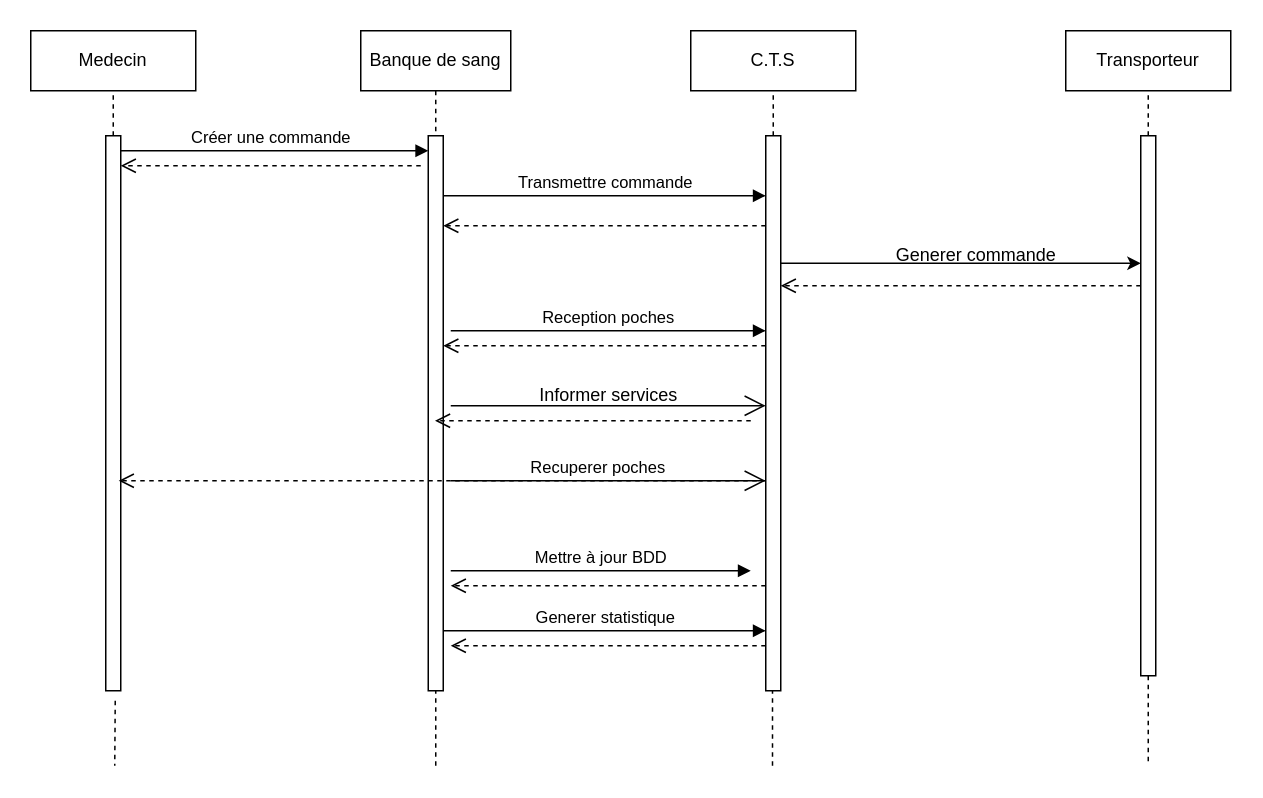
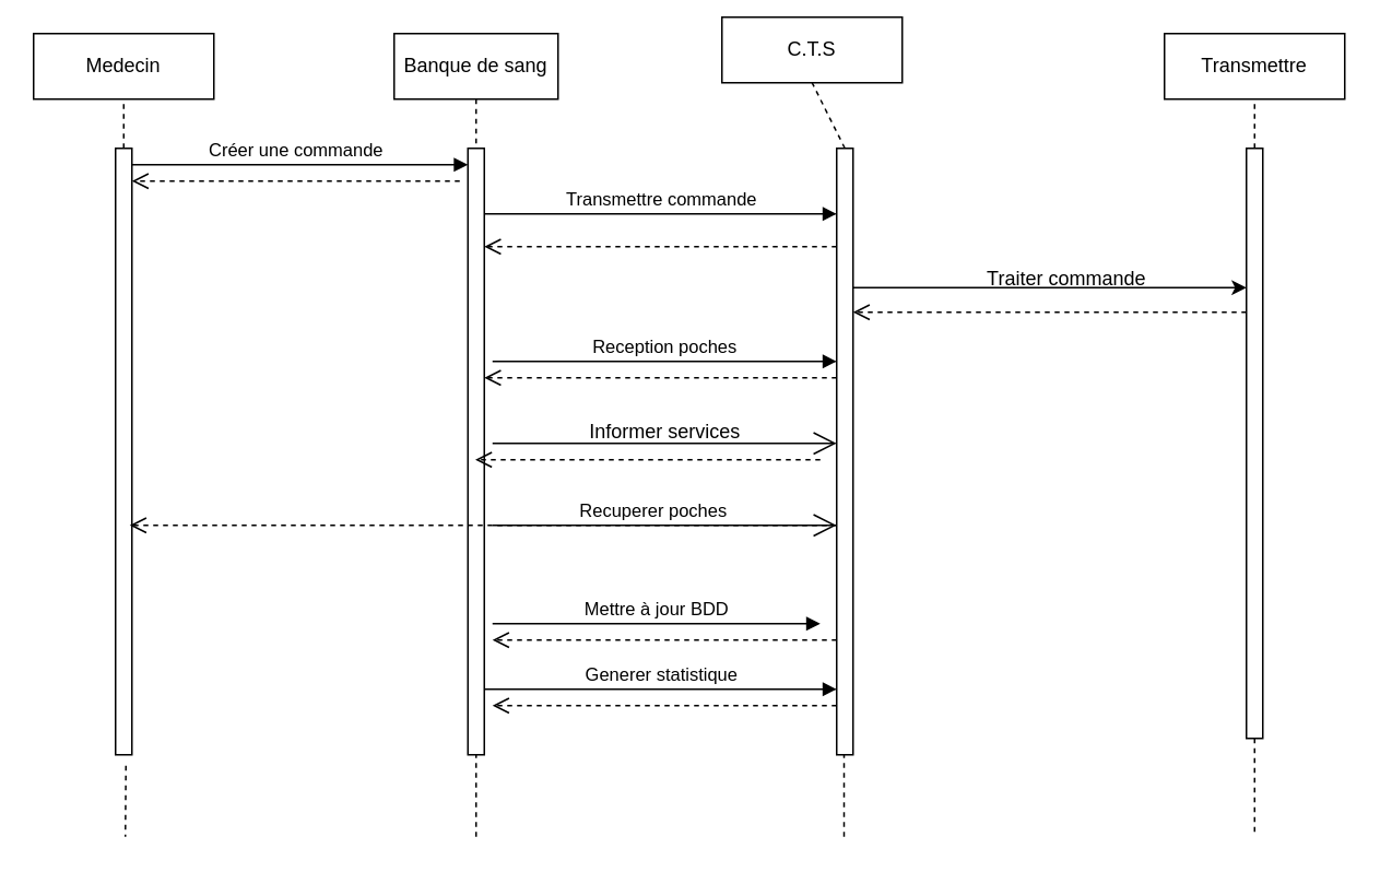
  <mxCell id="0" />
  <mxCell id="1" parent="0" />
  <mxCell id="2" value="Banque de sang" style="shape=umlLifeline;perimeter=lifelinePerimeter;whiteSpace=wrap;html=1;container=0;dropTarget=0;collapsible=0;recursiveResize=0;outlineConnect=0;portConstraint=eastwest;newEdgeStyle={&quot;edgeStyle&quot;:&quot;elbowEdgeStyle&quot;,&quot;elbow&quot;:&quot;vertical&quot;,&quot;curved&quot;:0,&quot;rounded&quot;:0};" parent="1" vertex="1"><mxGeometry x="240" y="20" width="100" height="300" as="geometry" /></mxCell>
  <mxCell id="3" value="Créer une commande" style="html=1;verticalAlign=bottom;endArrow=block;edgeStyle=elbowEdgeStyle;elbow=vertical;curved=0;rounded=0;" parent="1" source="18" target="7" edge="1"><mxGeometry x="-0.024" relative="1" as="geometry"><mxPoint x="85" y="100" as="sourcePoint" /><Array as="points"><mxPoint x="170" y="100" /></Array><mxPoint as="offset" /></mxGeometry></mxCell>
  <mxCell id="4" value="" style="html=1;verticalAlign=bottom;endArrow=open;dashed=1;endSize=8;curved=0;rounded=0;" edge="1" parent="1" target="18"><mxGeometry relative="1" as="geometry"><mxPoint x="280" y="110" as="sourcePoint" /><mxPoint x="85" y="110" as="targetPoint" /><Array as="points" /></mxGeometry></mxCell>
  <mxCell id="5" value="Transmettre commande" style="html=1;verticalAlign=bottom;endArrow=block;curved=0;rounded=0;" edge="1" target="8" parent="1" source="7"><mxGeometry relative="1" as="geometry"><mxPoint x="220" y="165" as="sourcePoint" /><mxPoint x="415" y="165" as="targetPoint" /><Array as="points"><mxPoint x="420" y="130" /></Array></mxGeometry></mxCell>
  <mxCell id="6" value="" style="html=1;verticalAlign=bottom;endArrow=open;dashed=1;endSize=8;curved=0;rounded=0;" edge="1" parent="1"><mxGeometry relative="1" as="geometry"><mxPoint x="295" y="150" as="targetPoint" /><mxPoint x="510" y="150" as="sourcePoint" /></mxGeometry></mxCell>
  <mxCell id="7" value="" style="html=1;points=[];perimeter=orthogonalPerimeter;outlineConnect=0;targetShapes=umlLifeline;portConstraint=eastwest;newEdgeStyle={&quot;edgeStyle&quot;:&quot;elbowEdgeStyle&quot;,&quot;elbow&quot;:&quot;vertical&quot;,&quot;curved&quot;:0,&quot;rounded&quot;:0};" parent="1" vertex="1"><mxGeometry x="285" y="90" width="10" height="370" as="geometry" /></mxCell>
  <mxCell id="8" value="" style="html=1;points=[[0,0,0,0,5],[0,1,0,0,-5],[1,0,0,0,5],[1,1,0,0,-5]];perimeter=orthogonalPerimeter;outlineConnect=0;targetShapes=umlLifeline;portConstraint=eastwest;newEdgeStyle={&quot;curved&quot;:0,&quot;rounded&quot;:0};" vertex="1" parent="1"><mxGeometry x="510" y="90" width="10" height="370" as="geometry" /></mxCell>
- <mxCell id="9" value="C.T.S" style="html=1;whiteSpace=wrap;" vertex="1" parent="1"><mxGeometry x="460" y="20" width="110" height="40" as="geometry" /></mxCell>
+ <mxCell id="9" value="C.T.S" style="html=1;whiteSpace=wrap;" vertex="1" parent="1"><mxGeometry x="440" y="10" width="110" height="40" as="geometry" /></mxCell>
  <mxCell id="10" value="" style="endArrow=none;dashed=1;html=1;rounded=0;entryX=0.5;entryY=1;entryDx=0;entryDy=0;" edge="1" parent="1" target="9"><mxGeometry width="50" height="50" relative="1" as="geometry"><mxPoint x="515" y="90" as="sourcePoint" /><mxPoint x="400" y="120" as="targetPoint" /></mxGeometry></mxCell>
- <mxCell id="11" value="Transporteur" style="html=1;whiteSpace=wrap;" vertex="1" parent="1"><mxGeometry x="710" y="20" width="110" height="40" as="geometry" /></mxCell>
+ <mxCell id="11" value="Transmettre" style="html=1;whiteSpace=wrap;" vertex="1" parent="1"><mxGeometry x="710" y="20" width="110" height="40" as="geometry" /></mxCell>
  <mxCell id="12" value="" style="html=1;points=[[0,0,0,0,5],[0,1,0,0,-5],[1,0,0,0,5],[1,1,0,0,-5]];perimeter=orthogonalPerimeter;outlineConnect=0;targetShapes=umlLifeline;portConstraint=eastwest;newEdgeStyle={&quot;curved&quot;:0,&quot;rounded&quot;:0};" vertex="1" parent="1"><mxGeometry x="760" y="90" width="10" height="360" as="geometry" /></mxCell>
  <mxCell id="13" value="" style="endArrow=none;dashed=1;html=1;rounded=0;entryX=0.5;entryY=1;entryDx=0;entryDy=0;" edge="1" parent="1" source="12" target="11"><mxGeometry width="50" height="50" relative="1" as="geometry"><mxPoint x="430" y="240" as="sourcePoint" /><mxPoint x="480" y="190" as="targetPoint" /></mxGeometry></mxCell>
  <mxCell id="14" value="" style="endArrow=none;dashed=1;html=1;rounded=0;" edge="1" parent="1" source="12"><mxGeometry width="50" height="50" relative="1" as="geometry"><mxPoint x="764.5" y="400" as="sourcePoint" /><mxPoint x="765" y="510" as="targetPoint" /><Array as="points" /></mxGeometry></mxCell>
  <mxCell id="15" value="" style="endArrow=classic;html=1;rounded=0;" edge="1" parent="1" target="12"><mxGeometry width="50" height="50" relative="1" as="geometry"><mxPoint x="520" y="175" as="sourcePoint" /><mxPoint x="660" y="190" as="targetPoint" /></mxGeometry></mxCell>
- <mxCell id="16" value="Generer commande" style="text;html=1;align=center;verticalAlign=middle;resizable=0;points=[];autosize=1;strokeColor=none;fillColor=none;" vertex="1" parent="1"><mxGeometry x="590" y="155" width="120" height="30" as="geometry" /></mxCell>
+ <mxCell id="16" value="Traiter commande" style="text;html=1;align=center;verticalAlign=middle;resizable=0;points=[];autosize=1;strokeColor=none;fillColor=none;" vertex="1" parent="1"><mxGeometry x="590" y="155" width="120" height="30" as="geometry" /></mxCell>
  <mxCell id="17" value="" style="html=1;verticalAlign=bottom;endArrow=open;dashed=1;endSize=8;curved=0;rounded=0;" edge="1" parent="1" source="12" target="8"><mxGeometry relative="1" as="geometry"><mxPoint x="590" y="220" as="sourcePoint" /><mxPoint x="520" y="220" as="targetPoint" /><Array as="points"><mxPoint x="640" y="190" /></Array></mxGeometry></mxCell>
  <mxCell id="18" value="" style="html=1;points=[[0,0,0,0,5],[0,1,0,0,-5],[1,0,0,0,5],[1,1,0,0,-5]];perimeter=orthogonalPerimeter;outlineConnect=0;targetShapes=umlLifeline;portConstraint=eastwest;newEdgeStyle={&quot;curved&quot;:0,&quot;rounded&quot;:0};" vertex="1" parent="1"><mxGeometry x="70" y="90" width="10" height="370" as="geometry" /></mxCell>
  <mxCell id="19" value="Medecin" style="html=1;whiteSpace=wrap;" vertex="1" parent="1"><mxGeometry x="20" y="20" width="110" height="40" as="geometry" /></mxCell>
  <mxCell id="20" value="" style="endArrow=none;dashed=1;html=1;rounded=0;entryX=0.5;entryY=1;entryDx=0;entryDy=0;" edge="1" parent="1" source="18" target="19"><mxGeometry width="50" height="50" relative="1" as="geometry"><mxPoint x="75" y="100" as="sourcePoint" /><mxPoint x="140" y="190" as="targetPoint" /></mxGeometry></mxCell>
  <mxCell id="21" value="" style="endArrow=none;dashed=1;html=1;rounded=0;exitX=0.633;exitY=1.018;exitDx=0;exitDy=0;exitPerimeter=0;" edge="1" parent="1" source="18"><mxGeometry width="50" height="50" relative="1" as="geometry"><mxPoint x="90" y="240" as="sourcePoint" /><mxPoint x="76" y="510" as="targetPoint" /></mxGeometry></mxCell>
  <mxCell id="22" value="Reception poches" style="html=1;verticalAlign=bottom;endArrow=block;curved=0;rounded=0;" edge="1" parent="1"><mxGeometry width="80" relative="1" as="geometry"><mxPoint x="300" y="220" as="sourcePoint" /><mxPoint x="510" y="220" as="targetPoint" /></mxGeometry></mxCell>
  <mxCell id="23" value="" style="html=1;verticalAlign=bottom;endArrow=open;dashed=1;endSize=8;curved=0;rounded=0;" edge="1" parent="1" source="8"><mxGeometry relative="1" as="geometry"><mxPoint x="455.5" y="230" as="sourcePoint" /><mxPoint x="295" y="230" as="targetPoint" /></mxGeometry></mxCell>
  <mxCell id="24" value="" style="endArrow=open;endFill=1;endSize=12;html=1;rounded=0;" edge="1" parent="1" target="8"><mxGeometry width="160" relative="1" as="geometry"><mxPoint x="300" y="270" as="sourcePoint" /><mxPoint x="470" y="270" as="targetPoint" /></mxGeometry></mxCell>
  <mxCell id="25" value="Informer services" style="text;html=1;align=center;verticalAlign=middle;resizable=0;points=[];autosize=1;strokeColor=none;fillColor=none;" vertex="1" parent="1"><mxGeometry x="345" y="248" width="120" height="30" as="geometry" /></mxCell>
  <mxCell id="26" value="" style="html=1;verticalAlign=bottom;endArrow=open;dashed=1;endSize=8;curved=0;rounded=0;" edge="1" parent="1" target="2"><mxGeometry relative="1" as="geometry"><mxPoint x="500" y="280" as="sourcePoint" /><mxPoint x="350" y="290" as="targetPoint" /><Array as="points" /></mxGeometry></mxCell>
  <mxCell id="27" value="" style="endArrow=open;endFill=1;endSize=12;html=1;rounded=0;" edge="1" parent="1" target="8"><mxGeometry width="160" relative="1" as="geometry"><mxPoint x="300" y="320" as="sourcePoint" /><mxPoint x="500" y="320" as="targetPoint" /></mxGeometry></mxCell>
  <mxCell id="28" value="Recuperer poches" style="edgeLabel;html=1;align=center;verticalAlign=middle;resizable=0;points=[];" vertex="1" connectable="0" parent="27"><mxGeometry x="-0.079" y="3" relative="1" as="geometry"><mxPoint y="-7" as="offset" /></mxGeometry></mxCell>
  <mxCell id="29" value="" style="html=1;verticalAlign=bottom;endArrow=open;dashed=1;endSize=8;curved=0;rounded=0;" edge="1" parent="1" source="8"><mxGeometry relative="1" as="geometry"><mxPoint x="440" y="330" as="sourcePoint" /><mxPoint x="78.667" y="320" as="targetPoint" /></mxGeometry></mxCell>
  <mxCell id="30" value="Mettre à jour BDD" style="html=1;verticalAlign=bottom;endArrow=block;curved=0;rounded=0;exitX=1.5;exitY=0.784;exitDx=0;exitDy=0;exitPerimeter=0;" edge="1" parent="1" source="7"><mxGeometry width="80" relative="1" as="geometry"><mxPoint x="365" y="380" as="sourcePoint" /><mxPoint x="500" y="380" as="targetPoint" /></mxGeometry></mxCell>
  <mxCell id="31" value="" style="html=1;verticalAlign=bottom;endArrow=open;dashed=1;endSize=8;curved=0;rounded=0;" edge="1" parent="1" source="8"><mxGeometry relative="1" as="geometry"><mxPoint x="445" y="390" as="sourcePoint" /><mxPoint x="300" y="390" as="targetPoint" /></mxGeometry></mxCell>
  <mxCell id="32" value="Generer statistique" style="html=1;verticalAlign=bottom;endArrow=block;curved=0;rounded=0;" edge="1" parent="1"><mxGeometry width="80" relative="1" as="geometry"><mxPoint x="295" y="420" as="sourcePoint" /><mxPoint x="510" y="420" as="targetPoint" /></mxGeometry></mxCell>
  <mxCell id="33" value="&lt;div&gt;&lt;br&gt;&lt;/div&gt;&lt;div&gt;&lt;br&gt;&lt;/div&gt;" style="html=1;verticalAlign=bottom;endArrow=open;dashed=1;endSize=8;curved=0;rounded=0;" edge="1" parent="1" source="8"><mxGeometry relative="1" as="geometry"><mxPoint x="445" y="430" as="sourcePoint" /><mxPoint x="300" y="430" as="targetPoint" /></mxGeometry></mxCell>
  <mxCell id="34" value="" style="endArrow=none;dashed=1;html=1;rounded=0;" edge="1" parent="1" target="7"><mxGeometry width="50" height="50" relative="1" as="geometry"><mxPoint x="290" y="510" as="sourcePoint" /><mxPoint x="290" y="470" as="targetPoint" /></mxGeometry></mxCell>
  <mxCell id="35" value="" style="endArrow=none;dashed=1;html=1;rounded=0;" edge="1" parent="1"><mxGeometry width="50" height="50" relative="1" as="geometry"><mxPoint x="514.5" y="510" as="sourcePoint" /><mxPoint x="514.5" y="460" as="targetPoint" /></mxGeometry></mxCell>
